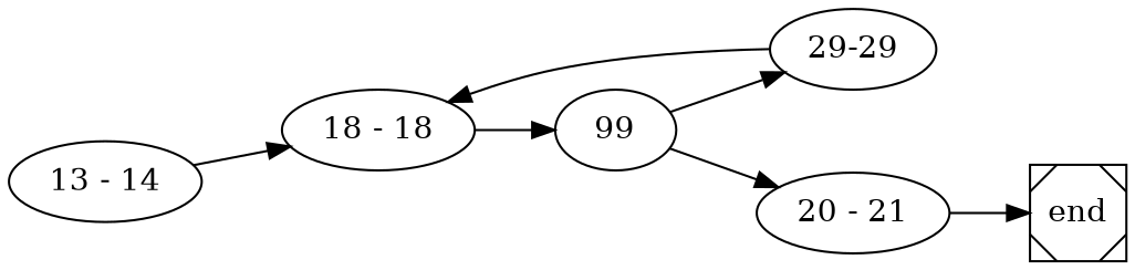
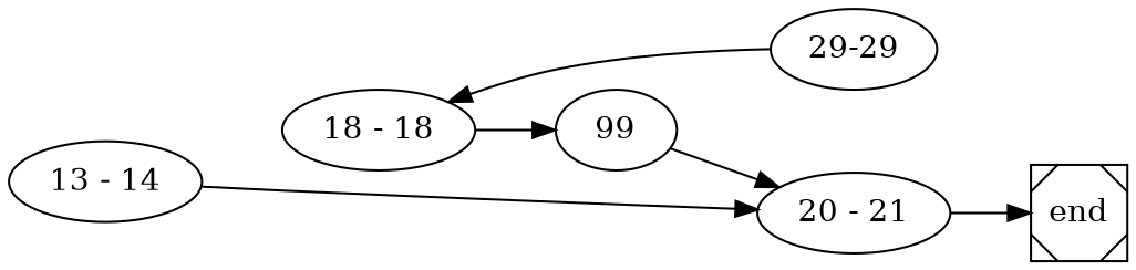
  digraph {
    rankdir=LR
    n1 [label="18 - 18"]
    "13 - 14"
    n3 [label=99]
    "20 - 21"
    n5 [label="29-29"]
    end [shape=Msquare]
    n1 -> n3
-   "13 - 14" -> n1
+   "13 - 14" -> "20 - 21"
    n3 -> "20 - 21"
-   n3 -> n5
    "20 - 21" -> end
    n5 -> n1
  }
